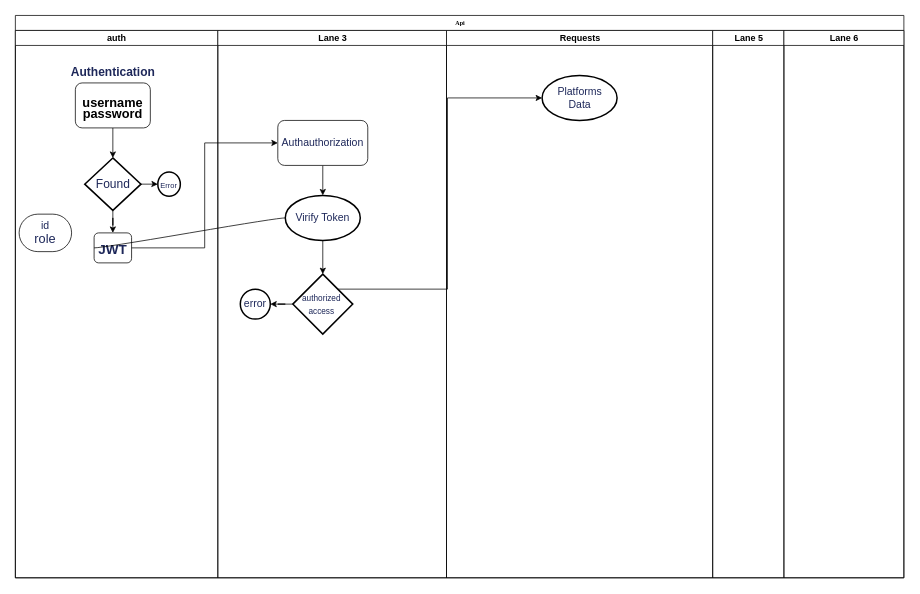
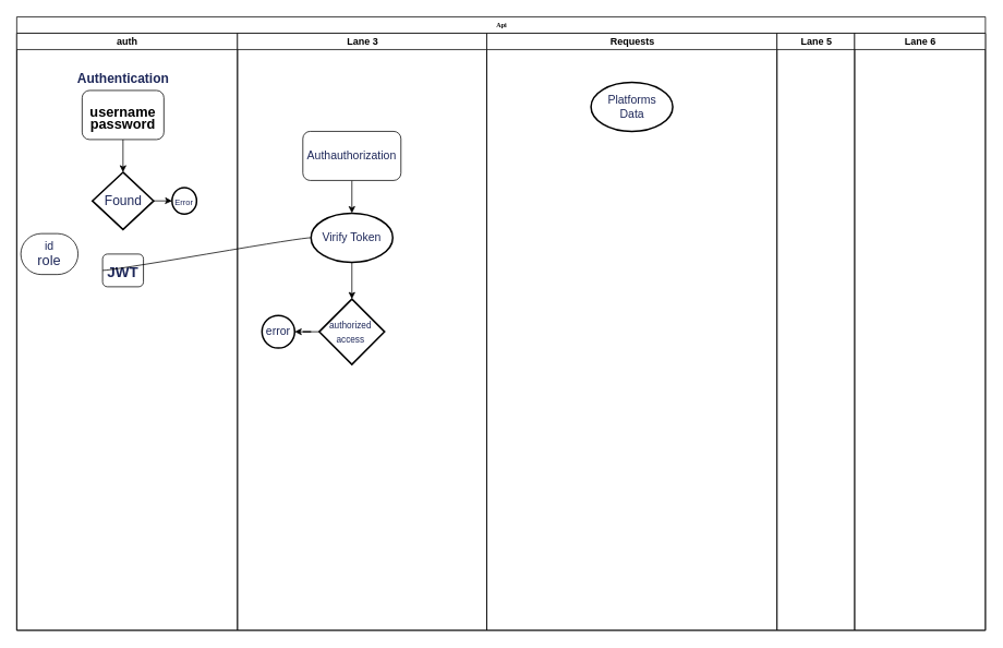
  <mxCell id="0" />
  <mxCell id="1" parent="0" />
  <mxCell id="2" value="Api" style="swimlane;html=1;childLayout=stackLayout;startSize=20;rounded=0;shadow=0;labelBackgroundColor=none;strokeWidth=1;fontFamily=Verdana;fontSize=8;align=center;" parent="1" vertex="1"><mxGeometry x="20" y="20" width="1185" height="750" as="geometry" /></mxCell>
  <mxCell id="3" value="auth" style="swimlane;html=1;startSize=20;" parent="2" vertex="1"><mxGeometry y="20" width="270" height="730" as="geometry"><mxRectangle y="20" width="40" height="730" as="alternateBounds" /></mxGeometry></mxCell>
  <mxCell id="4" value="" style="edgeStyle=orthogonalEdgeStyle;rounded=0;orthogonalLoop=1;jettySize=auto;html=1;fontFamily=Helvetica;fontSize=17;fontColor=#1d2759;" edge="1" parent="3" source="5" target="9"><mxGeometry relative="1" as="geometry" /></mxCell>
  <mxCell id="5" value="&lt;h1 style=&quot;line-height: 20%; font-size: 17px;&quot;&gt;&lt;font face=&quot;Helvetica&quot; style=&quot;font-size: 17px;&quot;&gt;username&lt;/font&gt;&lt;/h1&gt;&lt;div style=&quot;line-height: 20%; font-size: 17px;&quot;&gt;&lt;font face=&quot;Helvetica&quot; style=&quot;font-size: 17px;&quot;&gt;&lt;b style=&quot;&quot;&gt;password&lt;/b&gt;&lt;/font&gt;&lt;/div&gt;" style="rounded=1;whiteSpace=wrap;html=1;shadow=0;labelBackgroundColor=none;strokeWidth=1;fontFamily=Verdana;fontSize=8;align=center;" parent="3" vertex="1"><mxGeometry x="80" y="70" width="100" height="60" as="geometry" /></mxCell>
  <mxCell id="6" value="&lt;b&gt;&lt;font color=&quot;#1d2759&quot;&gt;Authentication&lt;/font&gt;&lt;/b&gt;" style="text;html=1;align=center;verticalAlign=middle;resizable=0;points=[];autosize=1;strokeColor=none;fillColor=none;fontSize=16;strokeWidth=1;" vertex="1" parent="3"><mxGeometry x="60" y="40" width="140" height="30" as="geometry" /></mxCell>
- <mxCell id="7" value="" style="edgeStyle=orthogonalEdgeStyle;rounded=0;orthogonalLoop=1;jettySize=auto;html=1;fontFamily=Helvetica;fontSize=18;fontColor=#1d2759;" edge="1" parent="3" source="9" target="10"><mxGeometry relative="1" as="geometry" /></mxCell>
  <mxCell id="8" value="" style="edgeStyle=orthogonalEdgeStyle;rounded=0;orthogonalLoop=1;jettySize=auto;html=1;fontFamily=Helvetica;fontSize=18;fontColor=#1d2759;" edge="1" parent="3" source="9" target="11"><mxGeometry relative="1" as="geometry" /></mxCell>
  <mxCell id="9" value="Found" style="strokeWidth=2;html=1;shape=mxgraph.flowchart.decision;whiteSpace=wrap;fontSize=16;fontColor=#1d2759;" vertex="1" parent="3"><mxGeometry x="92.5" y="170" width="75" height="70" as="geometry" /></mxCell>
  <mxCell id="10" value="&lt;h1 style=&quot;line-height: 50%;&quot;&gt;&lt;font style=&quot;font-size: 18px;&quot;&gt;JWT&lt;/font&gt;&lt;/h1&gt;" style="rounded=1;whiteSpace=wrap;html=1;strokeWidth=1;fontFamily=Helvetica;fontSize=17;fontColor=#1d2759;" vertex="1" parent="3"><mxGeometry x="105" y="270" width="50" height="40" as="geometry" /></mxCell>
  <mxCell id="11" value="&lt;font style=&quot;font-size: 10px;&quot;&gt;Error&lt;/font&gt;" style="ellipse;whiteSpace=wrap;html=1;fontSize=16;fontColor=#1d2759;strokeWidth=2;" vertex="1" parent="3"><mxGeometry x="190" y="188.75" width="30" height="32.5" as="geometry" /></mxCell>
  <mxCell id="12" value="id&lt;br style=&quot;border-color: var(--border-color); font-size: 17px;&quot;&gt;&lt;span style=&quot;font-size: 17px;&quot;&gt;role&lt;/span&gt;" style="whiteSpace=wrap;html=1;rounded=1;arcSize=50;align=center;verticalAlign=middle;strokeWidth=1;autosize=1;spacing=4;treeFolding=1;treeMoving=1;newEdgeStyle={&quot;edgeStyle&quot;:&quot;entityRelationEdgeStyle&quot;,&quot;startArrow&quot;:&quot;none&quot;,&quot;endArrow&quot;:&quot;none&quot;,&quot;segment&quot;:10,&quot;curved&quot;:1,&quot;sourcePerimeterSpacing&quot;:0,&quot;targetPerimeterSpacing&quot;:0};fontFamily=Helvetica;fontSize=14;fontColor=#1d2759;" vertex="1" parent="3"><mxGeometry x="5" y="245" width="70" height="50" as="geometry" /></mxCell>
  <mxCell id="13" value="" style="edgeStyle=entityRelationEdgeStyle;startArrow=none;endArrow=none;segment=10;curved=1;sourcePerimeterSpacing=0;targetPerimeterSpacing=0;rounded=0;fontFamily=Helvetica;fontSize=14;fontColor=#1d2759;exitX=0;exitY=0.5;exitDx=0;exitDy=0;" edge="1" target="18" parent="3" source="10"><mxGeometry relative="1" as="geometry"><mxPoint x="113" y="280" as="sourcePoint" /></mxGeometry></mxCell>
  <mxCell id="14" value="Lane 3" style="swimlane;html=1;startSize=20;" parent="2" vertex="1"><mxGeometry x="270" y="20" width="305" height="730" as="geometry" /></mxCell>
  <mxCell id="15" value="" style="edgeStyle=orthogonalEdgeStyle;rounded=0;orthogonalLoop=1;jettySize=auto;html=1;fontFamily=Helvetica;fontSize=14;fontColor=#1d2759;" edge="1" parent="14" source="16" target="18"><mxGeometry relative="1" as="geometry" /></mxCell>
  <mxCell id="16" value="&lt;font style=&quot;font-size: 14px;&quot;&gt;Authauthorization&lt;/font&gt;" style="whiteSpace=wrap;html=1;fontSize=17;fontColor=#1d2759;rounded=1;strokeWidth=1;fontFamily=Helvetica;" vertex="1" parent="14"><mxGeometry x="80" y="120" width="120" height="60" as="geometry" /></mxCell>
  <mxCell id="17" value="" style="edgeStyle=orthogonalEdgeStyle;rounded=0;orthogonalLoop=1;jettySize=auto;html=1;fontFamily=Helvetica;fontSize=11;fontColor=#1d2759;" edge="1" parent="14" source="18" target="21"><mxGeometry relative="1" as="geometry" /></mxCell>
  <mxCell id="18" value="Virify Token" style="strokeWidth=2;html=1;shape=mxgraph.flowchart.start_1;whiteSpace=wrap;fontFamily=Helvetica;fontSize=14;fontColor=#1d2759;" vertex="1" parent="14"><mxGeometry x="90" y="220" width="100" height="60" as="geometry" /></mxCell>
  <mxCell id="19" value="error" style="ellipse;whiteSpace=wrap;html=1;fontSize=14;fontColor=#1d2759;strokeWidth=2;fontFamily=Helvetica;" vertex="1" parent="14"><mxGeometry x="30" y="345" width="40" height="40" as="geometry" /></mxCell>
  <mxCell id="20" value="" style="edgeStyle=orthogonalEdgeStyle;rounded=0;orthogonalLoop=1;jettySize=auto;html=1;fontFamily=Helvetica;fontSize=11;fontColor=#1d2759;" edge="1" parent="14" source="21" target="19"><mxGeometry relative="1" as="geometry" /></mxCell>
  <mxCell id="21" value="&lt;font style=&quot;font-size: 11px;&quot;&gt;authorized&amp;nbsp; access&amp;nbsp;&lt;/font&gt;" style="rhombus;whiteSpace=wrap;html=1;fontSize=14;fontColor=#1d2759;strokeWidth=2;fontFamily=Helvetica;" vertex="1" parent="14"><mxGeometry x="100" y="325" width="80" height="80" as="geometry" /></mxCell>
  <mxCell id="22" value="Requests" style="swimlane;html=1;startSize=20;" parent="2" vertex="1"><mxGeometry x="575" y="20" width="355" height="730" as="geometry" /></mxCell>
  <mxCell id="23" value="&lt;font style=&quot;font-size: 14px;&quot;&gt;Platforms&lt;br&gt;Data&lt;/font&gt;" style="strokeWidth=2;html=1;shape=mxgraph.flowchart.start_1;whiteSpace=wrap;fontFamily=Helvetica;fontSize=11;fontColor=#1d2759;" vertex="1" parent="22"><mxGeometry x="127.5" y="60" width="100" height="60" as="geometry" /></mxCell>
  <mxCell id="24" value="Lane 5" style="swimlane;html=1;startSize=20;" parent="2" vertex="1"><mxGeometry x="930" y="20" width="95" height="730" as="geometry" /></mxCell>
  <mxCell id="25" value="Lane 6" style="swimlane;html=1;startSize=20;" parent="2" vertex="1"><mxGeometry x="1025" y="20" width="160" height="730" as="geometry" /></mxCell>
- <mxCell id="26" style="edgeStyle=orthogonalEdgeStyle;rounded=0;orthogonalLoop=1;jettySize=auto;html=1;exitX=1;exitY=0.5;exitDx=0;exitDy=0;entryX=0;entryY=0.5;entryDx=0;entryDy=0;fontFamily=Helvetica;fontSize=14;fontColor=#1d2759;" edge="1" parent="2" source="10" target="16"><mxGeometry relative="1" as="geometry" /></mxCell>
- <mxCell id="27" style="edgeStyle=orthogonalEdgeStyle;rounded=0;orthogonalLoop=1;jettySize=auto;html=1;exitX=1;exitY=0;exitDx=0;exitDy=0;entryX=0;entryY=0.5;entryDx=0;entryDy=0;entryPerimeter=0;fontFamily=Helvetica;fontSize=14;fontColor=#1d2759;" edge="1" parent="2" source="21" target="23"><mxGeometry relative="1" as="geometry" /></mxCell>
